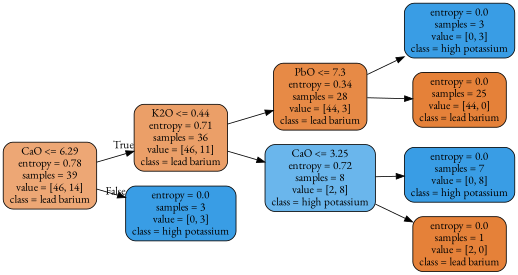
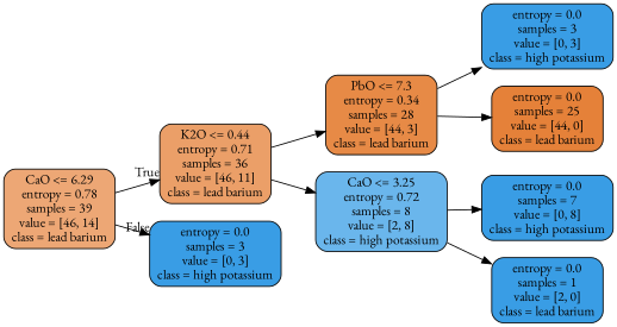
  digraph {
    rankdir=LR
    fontname="EB Garamond"
    node [color=black fillcolor="#399de5" fontname="EB Garamond" shape=box style="filled, rounded"]
    edge [fontname="EB Garamond"]
    n1 [fillcolor="#eda775" label="CaO <= 6.29\nentropy = 0.78\nsamples = 39\nvalue = [46, 14]\nclass = lead barium"]
    n2 [fillcolor="#eb9f68" label="K2O <= 0.44\nentropy = 0.71\nsamples = 36\nvalue = [46, 11]\nclass = lead barium"]
    n3 [label="entropy = 0.0\nsamples = 3\nvalue = [0, 3]\nclass = high potassium"]
    n4 [fillcolor="#e78a46" label="PbO <= 7.3\nentropy = 0.34\nsamples = 28\nvalue = [44, 3]\nclass = lead barium"]
    n5 [fillcolor="#6ab6ec" label="CaO <= 3.25\nentropy = 0.72\nsamples = 8\nvalue = [2, 8]\nclass = high potassium"]
    n6 [label="entropy = 0.0\nsamples = 3\nvalue = [0, 3]\nclass = high potassium"]
    n7 [fillcolor="#e58139" label="entropy = 0.0\nsamples = 25\nvalue = [44, 0]\nclass = lead barium"]
    n8 [label="entropy = 0.0\nsamples = 7\nvalue = [0, 8]\nclass = high potassium"]
-   n9 [fillcolor="#e58139" label="entropy = 0.0\nsamples = 1\nvalue = [2, 0]\nclass = lead barium"]
+   n9 [label="entropy = 0.0\nsamples = 1\nvalue = [2, 0]\nclass = lead barium"]
    n1 -> n2 [headlabel=True labelangle=45 labeldistance=2.5]
    n1 -> n3 [headlabel=False labelangle=-45 labeldistance=2.5]
    n2 -> n4
    n2 -> n5
    n4 -> n6
    n4 -> n7
    n5 -> n8
    n5 -> n9
  }
